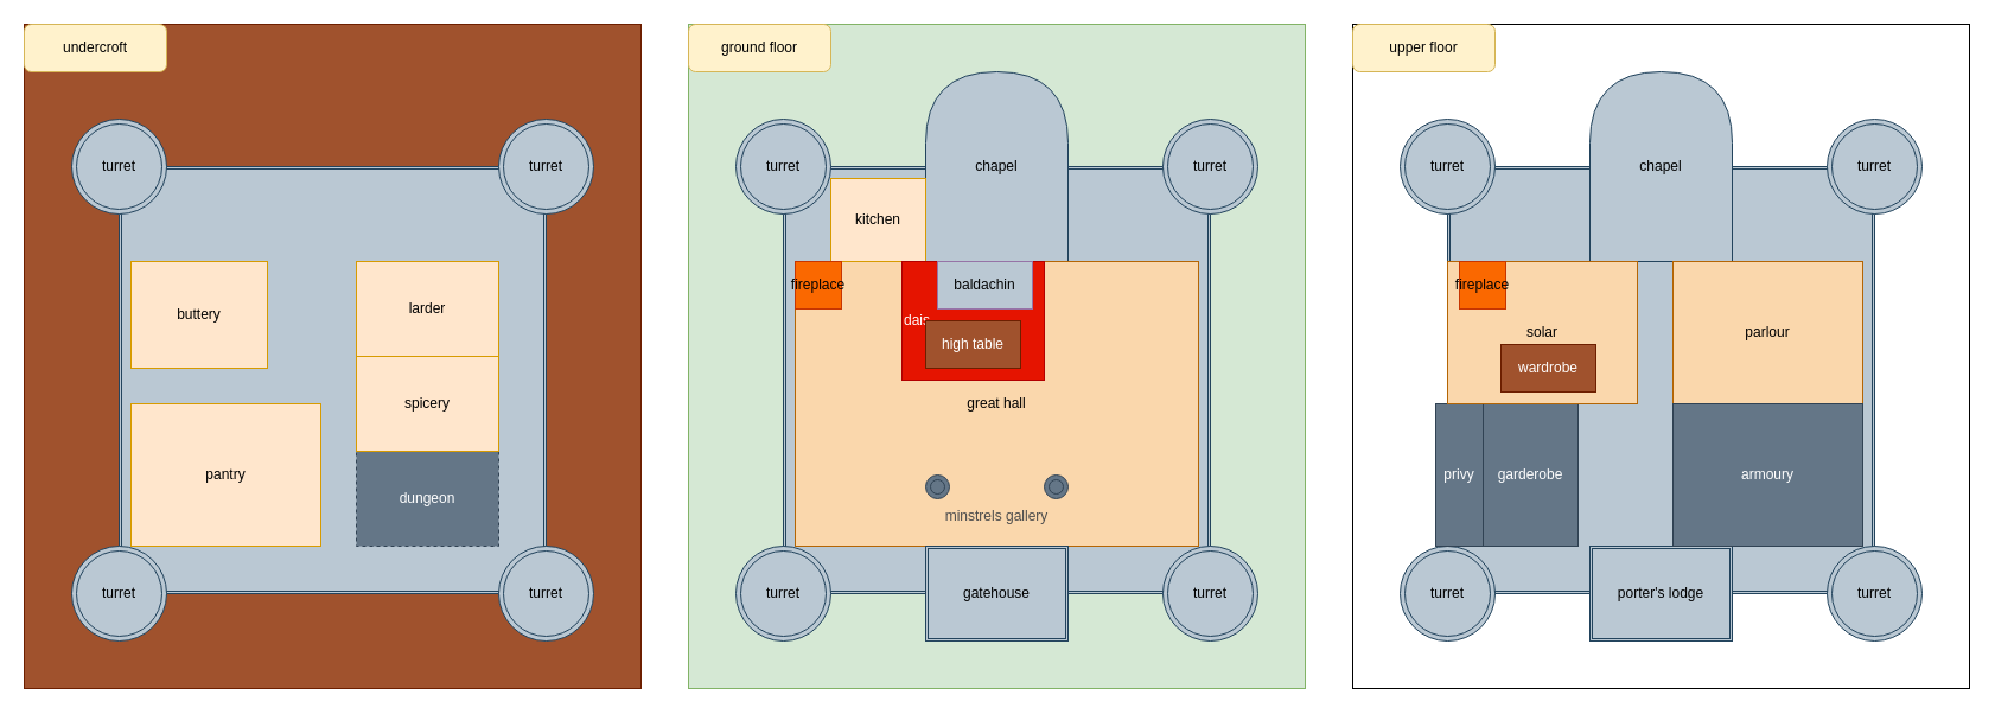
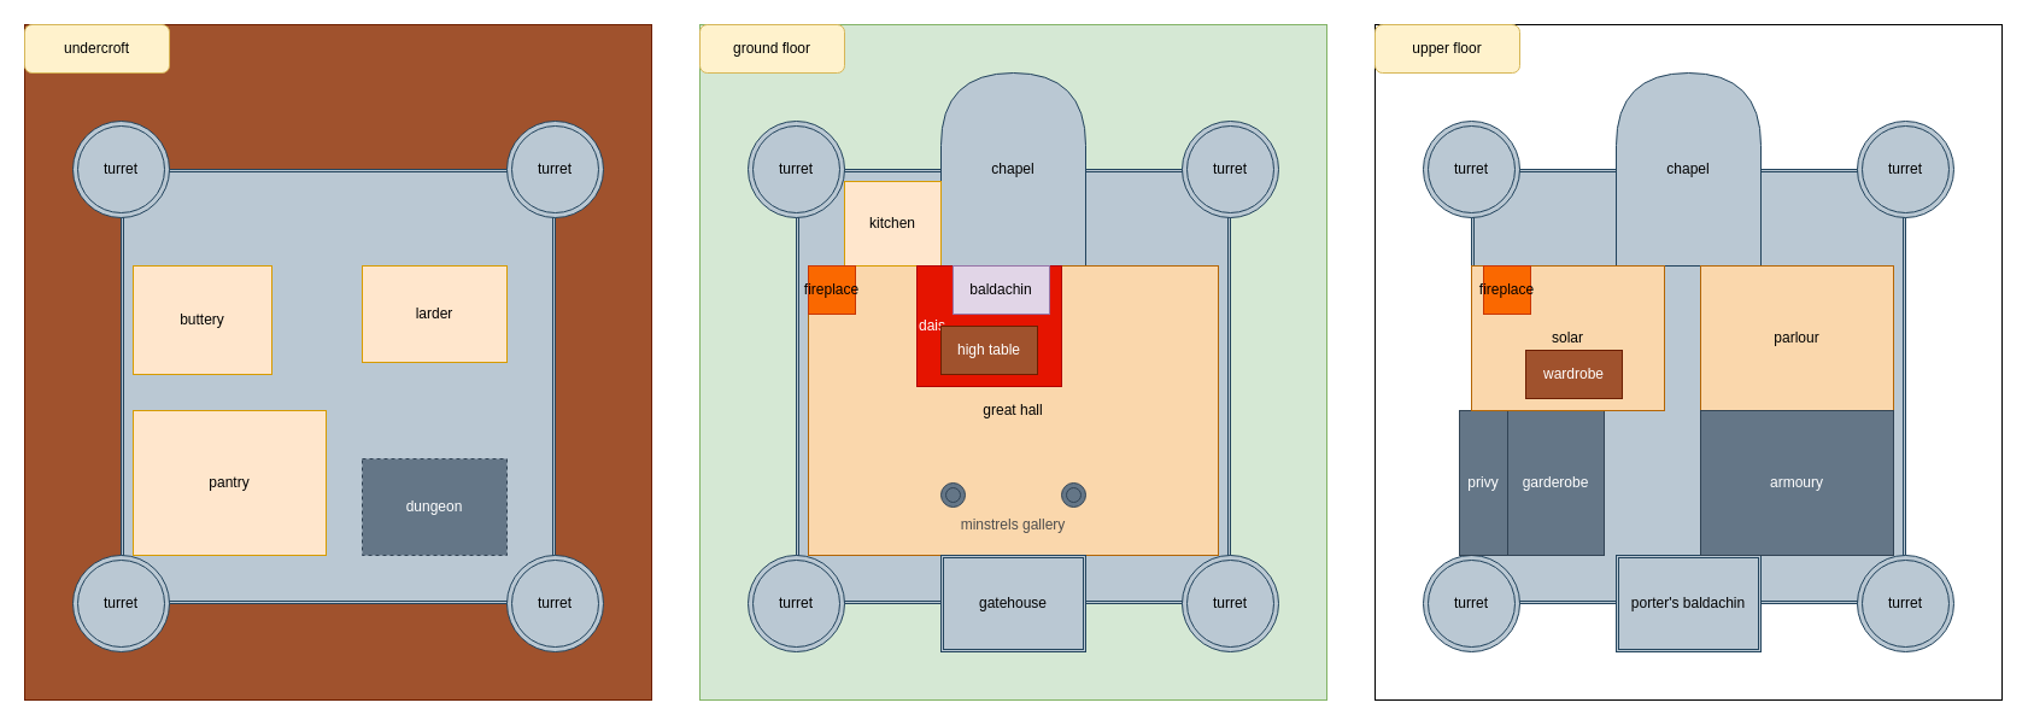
  <mxCell id="0" />
  <mxCell id="1" parent="0" />
  <mxCell id="2" value="" style="rounded=0;whiteSpace=wrap;html=1;fillColor=#a0522d;strokeColor=#6D1F00;fontColor=#ffffff;" vertex="1" parent="1"><mxGeometry y="20" width="520" height="560" as="geometry" x="20" /></mxCell>
  <mxCell id="3" value="" style="shape=ext;double=1;rounded=0;whiteSpace=wrap;html=1;fillColor=#bac8d3;strokeColor=#23445d;" vertex="1" parent="1"><mxGeometry x="100" y="140" width="360" height="360" as="geometry" /></mxCell>
  <mxCell id="4" value="turret" style="ellipse;shape=doubleEllipse;whiteSpace=wrap;html=1;aspect=fixed;fillColor=#bac8d3;strokeColor=#23445d;" vertex="1" parent="1"><mxGeometry x="420" y="100" width="80" height="80" as="geometry" /></mxCell>
  <mxCell id="5" value="turret" style="ellipse;shape=doubleEllipse;whiteSpace=wrap;html=1;aspect=fixed;fillColor=#bac8d3;strokeColor=#23445d;" vertex="1" parent="1"><mxGeometry x="60" y="100" width="80" height="80" as="geometry" /></mxCell>
  <mxCell id="6" value="turret" style="ellipse;shape=doubleEllipse;whiteSpace=wrap;html=1;aspect=fixed;fillColor=#bac8d3;strokeColor=#23445d;" vertex="1" parent="1"><mxGeometry x="420" y="460" width="80" height="80" as="geometry" /></mxCell>
  <mxCell id="7" value="turret" style="ellipse;shape=doubleEllipse;whiteSpace=wrap;html=1;aspect=fixed;fillColor=#bac8d3;strokeColor=#23445d;" vertex="1" parent="1"><mxGeometry x="60" y="460" width="80" height="80" as="geometry" /></mxCell>
  <mxCell id="8" value="dungeon" style="rounded=0;whiteSpace=wrap;html=1;fillColor=#647687;strokeColor=#314354;fontColor=#ffffff;dashed=1;" vertex="1" parent="1"><mxGeometry x="300" y="380" width="120" height="80" as="geometry" /></mxCell>
  <mxCell id="9" value="undercroft" style="rounded=1;whiteSpace=wrap;html=1;fillColor=#fff2cc;strokeColor=#d6b656;" vertex="1" parent="1"><mxGeometry y="20" width="120" height="40" as="geometry" x="20" /></mxCell>
  <mxCell id="10" value="" style="rounded=0;whiteSpace=wrap;html=1;fillColor=#d5e8d4;strokeColor=#82b366;" vertex="1" parent="1"><mxGeometry x="580" y="20" width="520" height="560" as="geometry" /></mxCell>
  <mxCell id="11" value="" style="shape=ext;double=1;rounded=0;whiteSpace=wrap;html=1;fillColor=#bac8d3;strokeColor=#23445d;" vertex="1" parent="1"><mxGeometry x="660" y="140" width="360" height="360" as="geometry" /></mxCell>
  <mxCell id="12" value="turret" style="ellipse;shape=doubleEllipse;whiteSpace=wrap;html=1;aspect=fixed;fillColor=#bac8d3;strokeColor=#23445d;" vertex="1" parent="1"><mxGeometry x="980" y="100" width="80" height="80" as="geometry" /></mxCell>
  <mxCell id="13" value="turret" style="ellipse;shape=doubleEllipse;whiteSpace=wrap;html=1;aspect=fixed;fillColor=#bac8d3;strokeColor=#23445d;" vertex="1" parent="1"><mxGeometry x="620" y="100" width="80" height="80" as="geometry" /></mxCell>
  <mxCell id="14" value="turret" style="ellipse;shape=doubleEllipse;whiteSpace=wrap;html=1;aspect=fixed;fillColor=#bac8d3;strokeColor=#23445d;" vertex="1" parent="1"><mxGeometry x="980" y="460" width="80" height="80" as="geometry" /></mxCell>
  <mxCell id="15" value="turret" style="ellipse;shape=doubleEllipse;whiteSpace=wrap;html=1;aspect=fixed;fillColor=#bac8d3;strokeColor=#23445d;" vertex="1" parent="1"><mxGeometry x="620" y="460" width="80" height="80" as="geometry" /></mxCell>
  <mxCell id="16" value="chapel" style="shape=delay;whiteSpace=wrap;html=1;direction=north;fillColor=#bac8d3;strokeColor=#23445d;" vertex="1" parent="1"><mxGeometry x="780" y="60" width="120" height="160" as="geometry" /></mxCell>
  <mxCell id="17" value="great hall" style="rounded=0;whiteSpace=wrap;html=1;fillColor=#fad7ac;strokeColor=#b46504;" vertex="1" parent="1"><mxGeometry x="670" y="220" width="340" height="240" as="geometry" /></mxCell>
  <mxCell id="18" value="kitchen" style="rounded=0;whiteSpace=wrap;html=1;fillColor=#ffe6cc;strokeColor=#d79b00;" vertex="1" parent="1"><mxGeometry x="700" y="150" width="80" height="70" as="geometry" /></mxCell>
  <mxCell id="19" value="gatehouse" style="shape=ext;double=1;rounded=0;whiteSpace=wrap;html=1;fillColor=#bac8d3;strokeColor=#23445d;" vertex="1" parent="1"><mxGeometry x="780" y="460" width="120" height="80" as="geometry" /></mxCell>
  <mxCell id="20" value="ground floor" style="rounded=1;whiteSpace=wrap;html=1;fillColor=#fff2cc;strokeColor=#d6b656;" vertex="1" parent="1"><mxGeometry x="580" y="20" width="120" height="40" as="geometry" /></mxCell>
  <mxCell id="21" value="" style="rounded=0;whiteSpace=wrap;html=1;" vertex="1" parent="1"><mxGeometry x="1140" y="20" width="520" height="560" as="geometry" /></mxCell>
  <mxCell id="22" value="" style="shape=ext;double=1;rounded=0;whiteSpace=wrap;html=1;fillColor=#bac8d3;strokeColor=#23445d;" vertex="1" parent="1"><mxGeometry x="1220" y="140" width="360" height="360" as="geometry" /></mxCell>
  <mxCell id="23" value="turret" style="ellipse;shape=doubleEllipse;whiteSpace=wrap;html=1;aspect=fixed;fillColor=#bac8d3;strokeColor=#23445d;" vertex="1" parent="1"><mxGeometry x="1540" y="100" width="80" height="80" as="geometry" /></mxCell>
  <mxCell id="24" value="turret" style="ellipse;shape=doubleEllipse;whiteSpace=wrap;html=1;aspect=fixed;fillColor=#bac8d3;strokeColor=#23445d;" vertex="1" parent="1"><mxGeometry x="1180" y="100" width="80" height="80" as="geometry" /></mxCell>
  <mxCell id="25" value="turret" style="ellipse;shape=doubleEllipse;whiteSpace=wrap;html=1;aspect=fixed;fillColor=#bac8d3;strokeColor=#23445d;" vertex="1" parent="1"><mxGeometry x="1540" y="460" width="80" height="80" as="geometry" /></mxCell>
  <mxCell id="26" value="turret" style="ellipse;shape=doubleEllipse;whiteSpace=wrap;html=1;aspect=fixed;fillColor=#bac8d3;strokeColor=#23445d;" vertex="1" parent="1"><mxGeometry x="1180" y="460" width="80" height="80" as="geometry" /></mxCell>
  <mxCell id="27" value="chapel" style="shape=delay;whiteSpace=wrap;html=1;direction=north;fillColor=#bac8d3;strokeColor=#23445d;" vertex="1" parent="1"><mxGeometry x="1340" y="60" width="120" height="160" as="geometry" /></mxCell>
- <mxCell id="28" value="porter's lodge" style="shape=ext;double=1;rounded=0;whiteSpace=wrap;html=1;fillColor=#bac8d3;strokeColor=#23445d;" vertex="1" parent="1"><mxGeometry x="1340" y="460" width="120" height="80" as="geometry" /></mxCell>
+ <mxCell id="28" value="porter's baldachin" style="shape=ext;double=1;rounded=0;whiteSpace=wrap;html=1;fillColor=#bac8d3;strokeColor=#23445d;" vertex="1" parent="1"><mxGeometry x="1340" y="460" width="120" height="80" as="geometry" /></mxCell>
  <mxCell id="29" value="upper floor" style="rounded=1;whiteSpace=wrap;html=1;fillColor=#fff2cc;strokeColor=#d6b656;" vertex="1" parent="1"><mxGeometry x="1140" y="20" width="120" height="40" as="geometry" /></mxCell>
  <mxCell id="30" value="buttery" style="rounded=0;whiteSpace=wrap;html=1;fillColor=#ffe6cc;strokeColor=#d79b00;" vertex="1" parent="1"><mxGeometry x="110" y="220" width="115" height="90" as="geometry" /></mxCell>
  <mxCell id="31" value="pantry" style="rounded=0;whiteSpace=wrap;html=1;fillColor=#ffe6cc;strokeColor=#d79b00;" vertex="1" parent="1"><mxGeometry x="110" y="340" width="160" height="120" as="geometry" /></mxCell>
  <mxCell id="32" value="larder" style="rounded=0;whiteSpace=wrap;html=1;fillColor=#ffe6cc;strokeColor=#d79b00;" vertex="1" parent="1"><mxGeometry x="300" y="220" width="120" height="80" as="geometry" /></mxCell>
- <mxCell id="33" value="spicery" style="rounded=0;whiteSpace=wrap;html=1;fillColor=#ffe6cc;strokeColor=#d79b00;" vertex="1" parent="1"><mxGeometry x="300" y="300" width="120" height="80" as="geometry" /></mxCell>
  <mxCell id="34" value="parlour" style="rounded=0;whiteSpace=wrap;html=1;fillColor=#fad7ac;strokeColor=#b46504;" vertex="1" parent="1"><mxGeometry x="1410" y="220" width="160" height="120" as="geometry" /></mxCell>
  <mxCell id="35" value="privy" style="rounded=0;whiteSpace=wrap;html=1;fillColor=#647687;strokeColor=#314354;fontColor=#ffffff;" vertex="1" parent="1"><mxGeometry x="1210" y="340" width="40" height="120" as="geometry" /></mxCell>
  <mxCell id="36" value="garderobe" style="rounded=0;whiteSpace=wrap;html=1;fillColor=#647687;strokeColor=#314354;fontColor=#ffffff;" vertex="1" parent="1"><mxGeometry x="1250" y="340" width="80" height="120" as="geometry" /></mxCell>
  <mxCell id="37" value="solar" style="rounded=0;whiteSpace=wrap;html=1;fillColor=#fad7ac;strokeColor=#b46504;" vertex="1" parent="1"><mxGeometry x="1220" y="220" width="160" height="120" as="geometry" /></mxCell>
  <mxCell id="38" value="armoury" style="rounded=0;whiteSpace=wrap;html=1;fillColor=#647687;strokeColor=#314354;fontColor=#ffffff;" vertex="1" parent="1"><mxGeometry x="1410" y="340" width="160" height="120" as="geometry" /></mxCell>
  <mxCell id="39" value="wardrobe" style="rounded=0;whiteSpace=wrap;html=1;fillColor=#a0522d;fontColor=#ffffff;strokeColor=#6D1F00;" vertex="1" parent="1"><mxGeometry x="1265" y="290" width="80" height="40" as="geometry" /></mxCell>
  <mxCell id="40" value="fireplace" style="rounded=0;whiteSpace=wrap;html=1;fillColor=#fa6800;fontColor=#000000;strokeColor=#C73500;" vertex="1" parent="1"><mxGeometry x="1230" y="220" width="39" height="40" as="geometry" /></mxCell>
  <mxCell id="41" value="fireplace" style="rounded=0;whiteSpace=wrap;html=1;fillColor=#fa6800;fontColor=#000000;strokeColor=#C73500;" vertex="1" parent="1"><mxGeometry x="670" y="220" width="39" height="40" as="geometry" /></mxCell>
  <mxCell id="42" value="dais" style="rounded=0;whiteSpace=wrap;html=1;align=left;fillColor=#e51400;fontColor=#ffffff;strokeColor=#B20000;" vertex="1" parent="1"><mxGeometry x="760" y="220" width="120" height="100" as="geometry" /></mxCell>
  <mxCell id="43" value="high table" style="rounded=0;whiteSpace=wrap;html=1;fillColor=#a0522d;fontColor=#ffffff;strokeColor=#6D1F00;" vertex="1" parent="1"><mxGeometry x="780" y="270" width="80" height="40" as="geometry" /></mxCell>
  <mxCell id="44" value="minstrels gallery" style="text;html=1;align=center;verticalAlign=middle;whiteSpace=wrap;rounded=0;fontColor=#4D4D4D;" vertex="1" parent="1"><mxGeometry x="780" y="420" width="120" height="30" as="geometry" /></mxCell>
  <mxCell id="45" value="" style="ellipse;shape=doubleEllipse;whiteSpace=wrap;html=1;aspect=fixed;fillColor=#647687;fontColor=#ffffff;strokeColor=#314354;" vertex="1" parent="1"><mxGeometry x="780" y="400" width="20" height="20" as="geometry" /></mxCell>
  <mxCell id="46" value="" style="ellipse;shape=doubleEllipse;whiteSpace=wrap;html=1;aspect=fixed;fillColor=#647687;fontColor=#ffffff;strokeColor=#314354;" vertex="1" parent="1"><mxGeometry x="880" y="400" width="20" height="20" as="geometry" /></mxCell>
- <mxCell id="47" value="baldachin" style="rounded=0;whiteSpace=wrap;html=1;fillColor=#bac8d3;strokeColor=#9673a6;" vertex="1" parent="1"><mxGeometry x="790" y="220" width="80" height="40" as="geometry" /></mxCell>
+ <mxCell id="47" value="baldachin" style="rounded=0;whiteSpace=wrap;html=1;fillColor=#e1d5e7;strokeColor=#9673a6;" vertex="1" parent="1"><mxGeometry x="790" y="220" width="80" height="40" as="geometry" /></mxCell>
